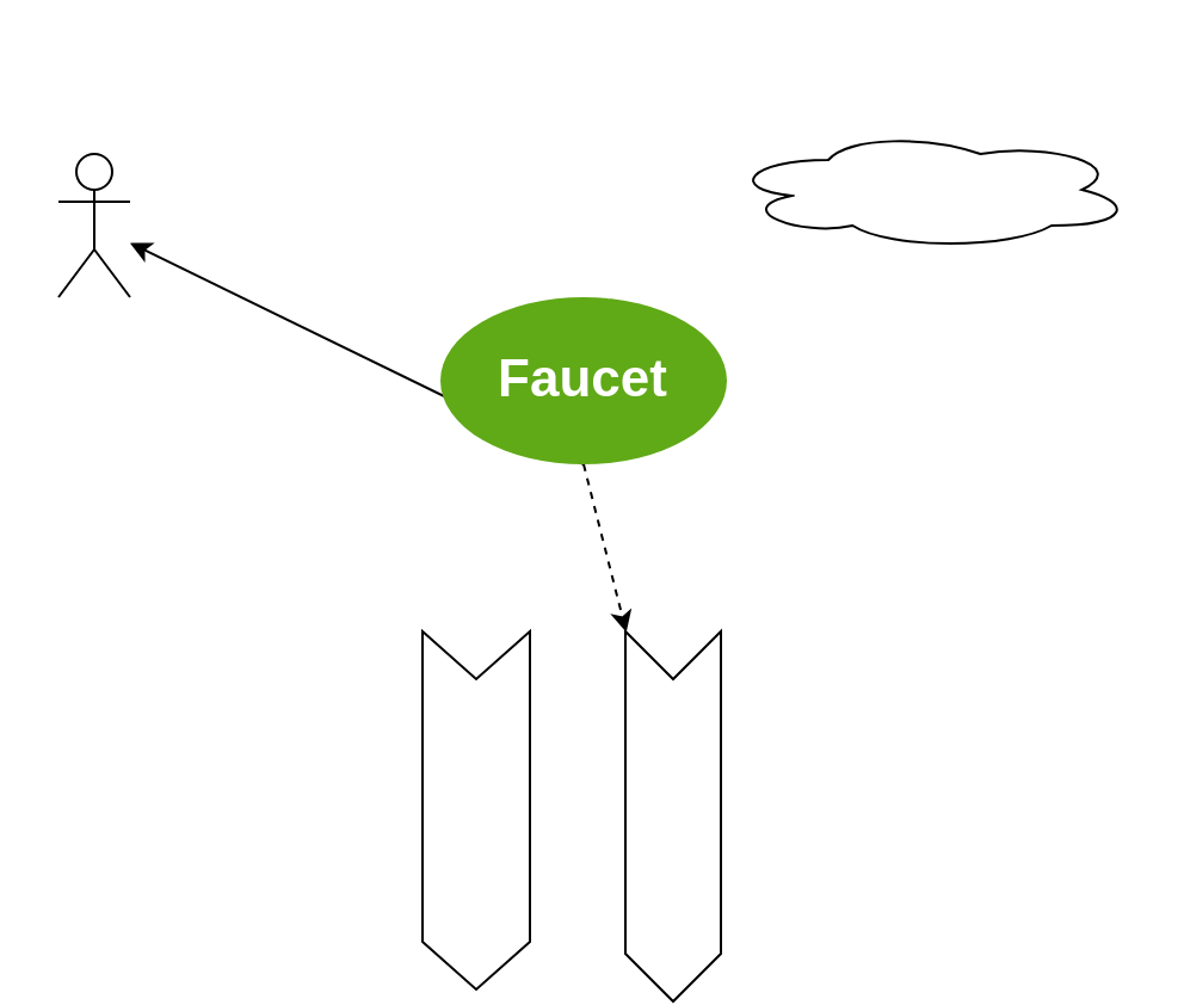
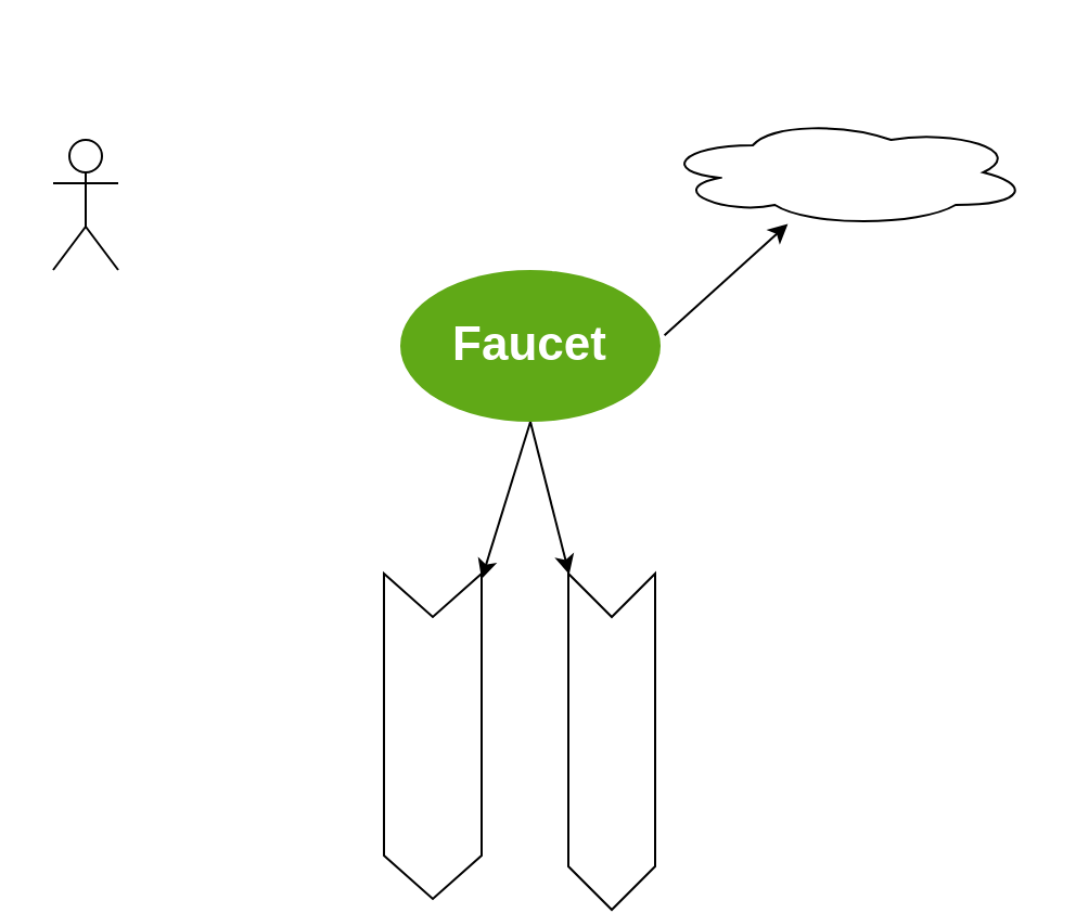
  <mxCell id="0" />
  <mxCell id="1" parent="0" />
- <mxCell id="3" style="edgeStyle=none;html=1;exitX=0.5;exitY=1;exitDx=0;exitDy=0;fontSize=14;fontColor=#FFFFFF;" edge="1" parent="1" source="5" target="6"><mxGeometry relative="1" as="geometry" /></mxCell>
- <mxCell id="4" style="edgeStyle=none;html=1;exitX=0.5;exitY=1;exitDx=0;exitDy=0;fontSize=14;fontColor=#FFFFFF;dashed=1;" edge="1" parent="1" source="5" target="10"><mxGeometry relative="1" as="geometry" /></mxCell>
+ <mxCell id="2" style="edgeStyle=none;html=1;exitX=1.015;exitY=0.43;exitDx=0;exitDy=0;fontSize=14;fontColor=#FFFFFF;exitPerimeter=0;" edge="1" parent="1" source="5" target="8"><mxGeometry relative="1" as="geometry" /></mxCell>
+ <mxCell id="3" style="edgeStyle=none;html=1;exitX=0.5;exitY=1;exitDx=0;exitDy=0;fontSize=14;fontColor=#FFFFFF;" edge="1" parent="1" source="5" target="9"><mxGeometry relative="1" as="geometry" /></mxCell>
+ <mxCell id="4" style="edgeStyle=none;html=1;exitX=0.5;exitY=1;exitDx=0;exitDy=0;fontSize=14;fontColor=#FFFFFF;" edge="1" parent="1" source="5" target="10"><mxGeometry relative="1" as="geometry" /></mxCell>
  <mxCell id="5" value="&lt;font style=&quot;font-size: 22px&quot;&gt;&lt;b&gt;Faucet&lt;/b&gt;&lt;/font&gt;" style="ellipse;whiteSpace=wrap;html=1;fillColor=#60a917;fontColor=#ffffff;strokeColor=none;" vertex="1" parent="1"><mxGeometry x="180" y="120" width="120" height="70" as="geometry" /></mxCell>
  <mxCell id="6" value="Clientes&lt;br&gt;&amp;nbsp;" style="shape=umlActor;verticalLabelPosition=bottom;verticalAlign=top;html=1;outlineConnect=0;fontSize=22;fontColor=#FFFFFF;" vertex="1" parent="1"><mxGeometry x="20" y="60" width="30" height="60" as="geometry" /></mxCell>
  <mxCell id="7" value="Resgatar Ether de uma tiorneira publica" style="text;html=1;strokeColor=none;fillColor=none;align=center;verticalAlign=middle;whiteSpace=wrap;rounded=0;fontSize=22;fontColor=#FFFFFF;" vertex="1" parent="1"><mxGeometry x="100" y="20" width="230" height="5" as="geometry" /></mxCell>
  <mxCell id="8" value="&lt;font style=&quot;font-size: 14px&quot;&gt;Fundos: 16 Ethers&lt;/font&gt;" style="ellipse;shape=cloud;whiteSpace=wrap;html=1;fontSize=22;fontColor=#FFFFFF;" vertex="1" parent="1"><mxGeometry x="300" y="50" width="170" height="50" as="geometry" /></mxCell>
  <mxCell id="9" value="Add Fundos" style="shape=step;perimeter=stepPerimeter;whiteSpace=wrap;html=1;fixedSize=1;fontSize=14;fontColor=#FFFFFF;rotation=90;" vertex="1" parent="1"><mxGeometry x="120" y="312.5" width="150" height="45" as="geometry" /></mxCell>
  <mxCell id="10" value="Retirada&amp;nbsp; Fundos" style="shape=step;perimeter=stepPerimeter;whiteSpace=wrap;html=1;fixedSize=1;fontSize=14;fontColor=#FFFFFF;rotation=90;" vertex="1" parent="1"><mxGeometry x="200" y="317.5" width="155" height="40" as="geometry" /></mxCell>
